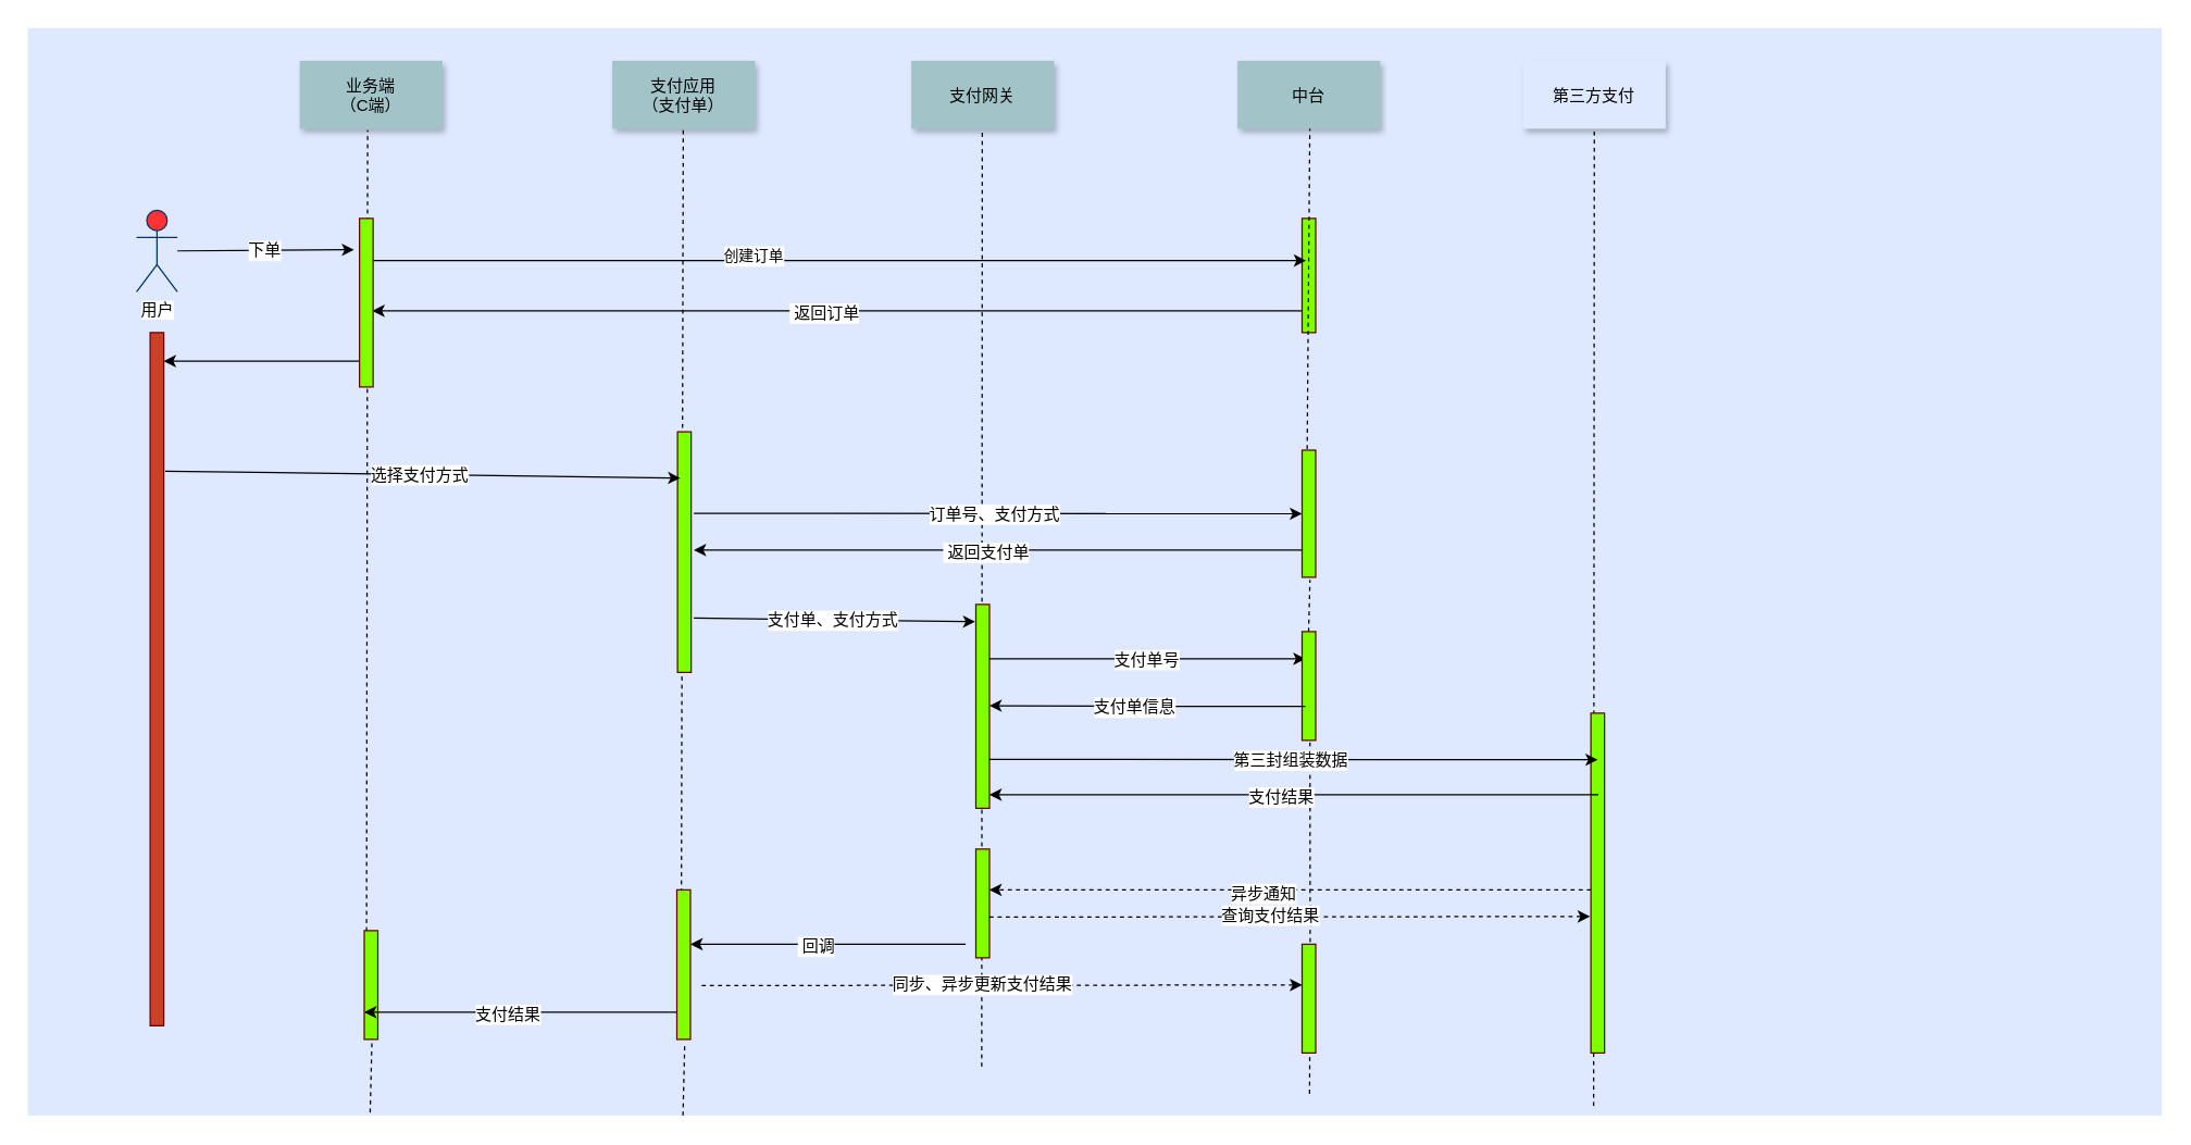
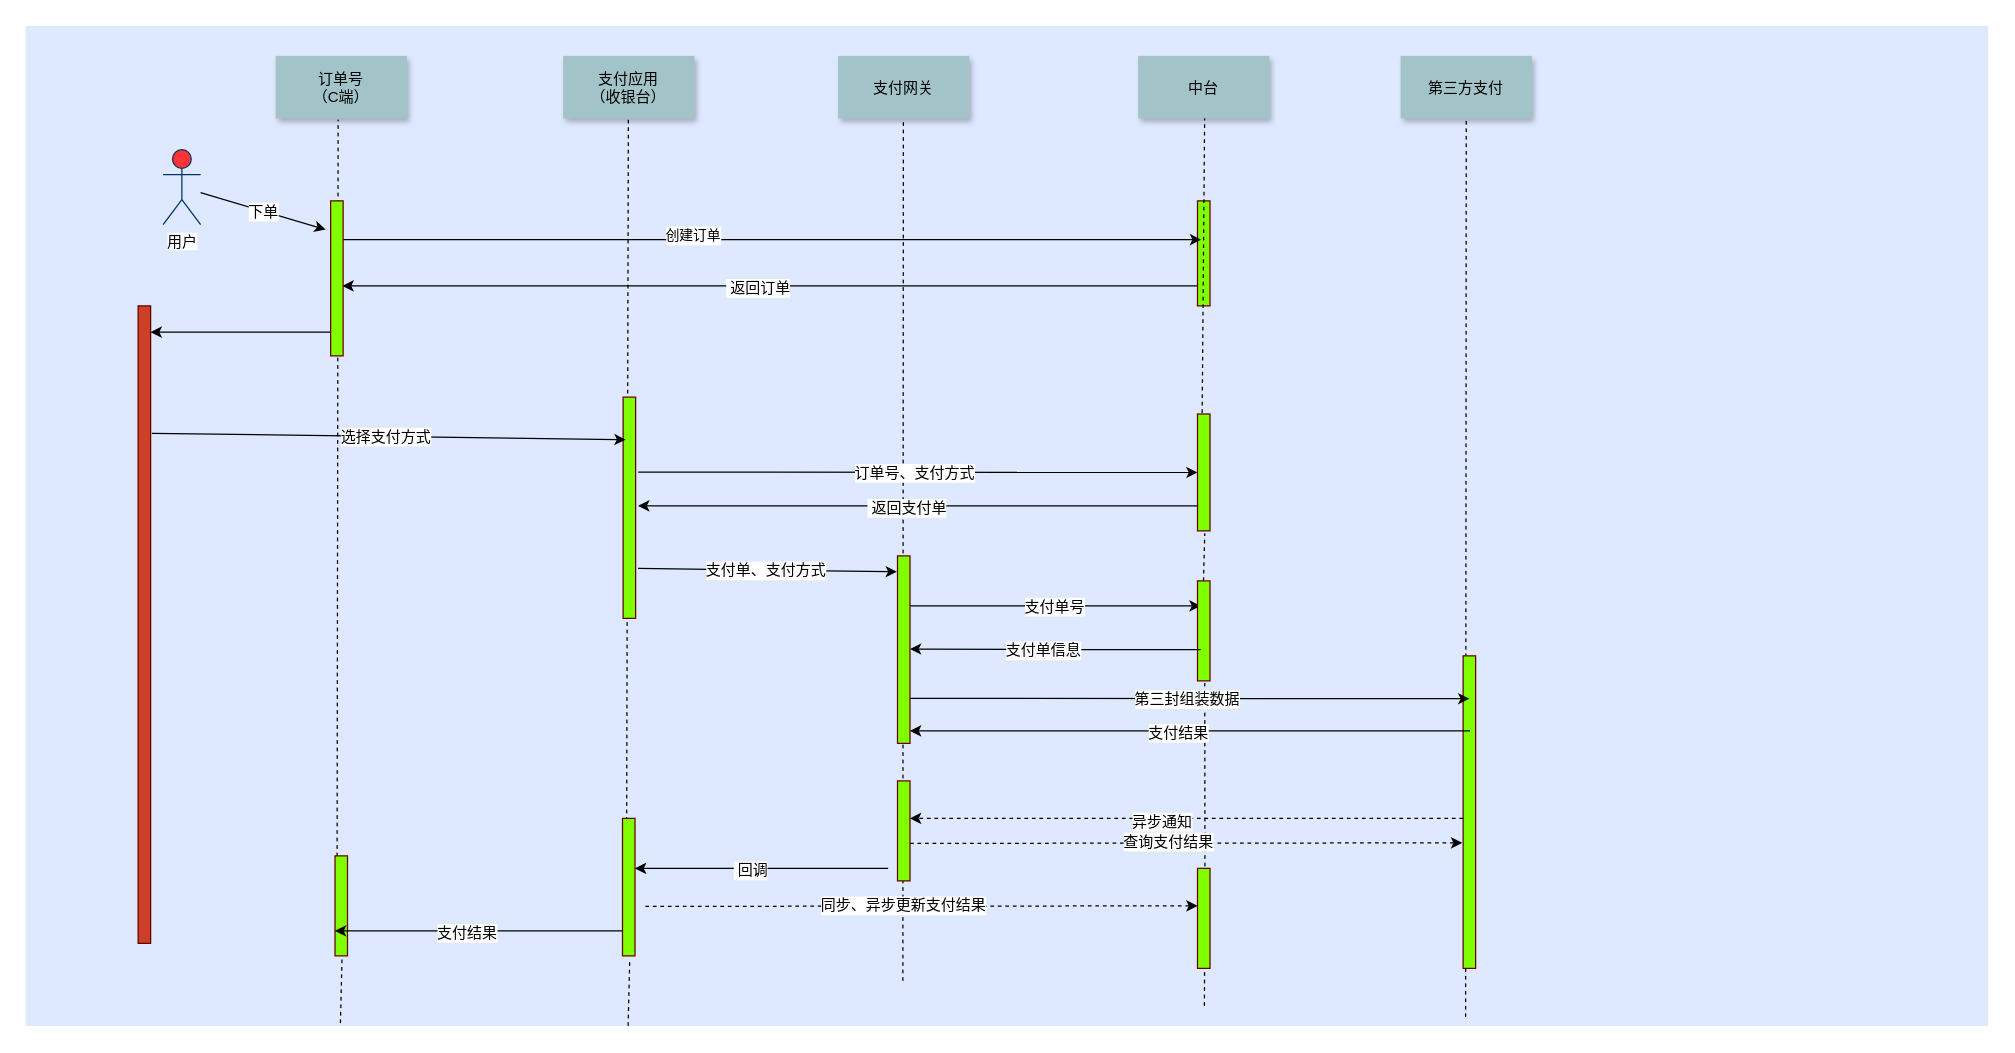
  <mxCell id="0" />
  <mxCell id="1" parent="0" />
  <mxCell id="2" value="" style="fillColor=#DEE8FF;strokeColor=none" parent="1" vertex="1"><mxGeometry x="20" y="20" width="1570" height="800" as="geometry" /></mxCell>
- <mxCell id="3" value="用户" style="shape=umlActor;verticalLabelPosition=bottom;labelBackgroundColor=#ffffff;verticalAlign=top;html=1;outlineConnect=0;strokeColor=#003366;fillColor=#FF3333;" parent="1" vertex="1"><mxGeometry x="100" y="154" width="30" height="60" as="geometry" /></mxCell>
- <mxCell id="4" value="支付应用&#10;（支付单）" style="shadow=1;fillColor=#A2C4C9;strokeColor=none" parent="1" vertex="1"><mxGeometry x="450" y="44" width="105" height="50" as="geometry" /></mxCell>
+ <mxCell id="3" value="用户" style="shape=umlActor;verticalLabelPosition=bottom;labelBackgroundColor=#ffffff;verticalAlign=top;html=1;outlineConnect=0;strokeColor=#003366;fillColor=#FF3333;" parent="1" vertex="1"><mxGeometry x="130" y="119" width="30" height="60" as="geometry" /></mxCell>
+ <mxCell id="4" value="支付应用&#10;（收银台）" style="shadow=1;fillColor=#A2C4C9;strokeColor=none" parent="1" vertex="1"><mxGeometry x="450" y="44" width="105" height="50" as="geometry" /></mxCell>
  <mxCell id="5" value="支付网关" style="shadow=1;fillColor=#A2C4C9;strokeColor=none" parent="1" vertex="1"><mxGeometry x="670" y="44" width="105" height="50" as="geometry" /></mxCell>
  <mxCell id="6" value="中台" style="shadow=1;fillColor=#A2C4C9;strokeColor=none" parent="1" vertex="1"><mxGeometry x="910" y="44" width="105" height="50" as="geometry" /></mxCell>
- <mxCell id="7" value="第三方支付" style="shadow=1;fillColor=#dee8ff;strokeColor=none;" parent="1" vertex="1"><mxGeometry x="1120" y="44" width="105" height="50" as="geometry" /></mxCell>
+ <mxCell id="7" value="第三方支付" style="shadow=1;fillColor=#A2C4C9;strokeColor=none" parent="1" vertex="1"><mxGeometry x="1120" y="44" width="105" height="50" as="geometry" /></mxCell>
  <mxCell id="8" value="" style="fillColor=#CC4125;strokeColor=#660000" parent="1" vertex="1"><mxGeometry x="110" y="244" width="10" height="510" as="geometry" /></mxCell>
- <mxCell id="9" value="业务端&#10;（C端）" style="shadow=1;fillColor=#A2C4C9;strokeColor=none" parent="1" vertex="1"><mxGeometry x="220" y="44" width="105" height="50" as="geometry" /></mxCell>
+ <mxCell id="9" value="订单号&#10;（C端）" style="shadow=1;fillColor=#A2C4C9;strokeColor=none" parent="1" vertex="1"><mxGeometry x="220" y="44" width="105" height="50" as="geometry" /></mxCell>
  <mxCell id="10" value="" style="fillColor=#80FF00;strokeColor=#660000" parent="1" vertex="1"><mxGeometry x="957.5" y="160" width="10" height="84" as="geometry" /></mxCell>
  <mxCell id="11" value="" style="endArrow=classic;html=1;" parent="1" source="3" edge="1"><mxGeometry width="50" height="50" relative="1" as="geometry"><mxPoint x="720" y="154" as="sourcePoint" /><mxPoint x="260" y="183" as="targetPoint" /></mxGeometry></mxCell>
  <mxCell id="12" value="下单" style="text;html=1;align=center;verticalAlign=middle;resizable=0;points=[];labelBackgroundColor=#ffffff;" parent="11" vertex="1" connectable="0"><mxGeometry x="-0.011" relative="1" as="geometry"><mxPoint as="offset" /></mxGeometry></mxCell>
  <mxCell id="13" value="" style="edgeStyle=elbowEdgeStyle;elbow=vertical;verticalLabelPosition=top;verticalAlign=bottom;exitX=0.159;exitY=0.225;exitDx=0;exitDy=0;exitPerimeter=0;entryX=0.599;entryY=0.225;entryDx=0;entryDy=0;entryPerimeter=0;" parent="1" edge="1"><mxGeometry width="100" height="100" as="geometry"><mxPoint x="269.63" y="191" as="sourcePoint" /><mxPoint x="960.43" y="191" as="targetPoint" /><Array as="points" /><mxPoint x="-15" y="-37" as="offset" /></mxGeometry></mxCell>
  <mxCell id="14" value="&lt;span style=&quot;font-size: 11px&quot;&gt;创建订单&lt;/span&gt;" style="text;html=1;align=center;verticalAlign=middle;resizable=0;points=[];labelBackgroundColor=#ffffff;" parent="13" vertex="1" connectable="0"><mxGeometry relative="1" as="geometry"><mxPoint x="-61" y="-4" as="offset" /></mxGeometry></mxCell>
  <mxCell id="15" value="" style="edgeStyle=elbowEdgeStyle;elbow=vertical;dashed=0;verticalLabelPosition=top;verticalAlign=bottom;align=right;entryX=0.95;entryY=0.551;entryDx=0;entryDy=0;entryPerimeter=0;" parent="1" source="10" target="63" edge="1"><mxGeometry x="280" y="229.759" width="100" height="100" as="geometry"><mxPoint x="579.784" y="261" as="sourcePoint" /><mxPoint x="280" y="261" as="targetPoint" /><Array as="points" /></mxGeometry></mxCell>
  <mxCell id="16" value="&amp;nbsp;返回订单" style="text;html=1;align=center;verticalAlign=middle;resizable=0;points=[];labelBackgroundColor=#ffffff;" parent="15" vertex="1" connectable="0"><mxGeometry relative="1" as="geometry"><mxPoint x="-10" y="1" as="offset" /></mxGeometry></mxCell>
  <mxCell id="17" value="" style="endArrow=none;dashed=1;html=1;entryX=0.581;entryY=1.02;entryDx=0;entryDy=0;entryPerimeter=0;exitX=0.307;exitY=1;exitDx=0;exitDy=0;exitPerimeter=0;" parent="1" source="51" edge="1"><mxGeometry width="50" height="50" relative="1" as="geometry"><mxPoint x="502" y="382.4" as="sourcePoint" /><mxPoint x="502.19" y="94" as="targetPoint" /></mxGeometry></mxCell>
  <mxCell id="18" value="" style="endArrow=none;dashed=1;html=1;entryX=0.581;entryY=1.02;entryDx=0;entryDy=0;entryPerimeter=0;exitX=0.307;exitY=0.825;exitDx=0;exitDy=0;exitPerimeter=0;" parent="1" source="31" edge="1"><mxGeometry width="50" height="50" relative="1" as="geometry"><mxPoint x="963" y="664" as="sourcePoint" /><mxPoint x="963.2" y="94" as="targetPoint" /></mxGeometry></mxCell>
  <mxCell id="19" value="" style="endArrow=none;dashed=1;html=1;entryX=0.438;entryY=1.06;entryDx=0;entryDy=0;entryPerimeter=0;exitX=0.159;exitY=0.98;exitDx=0;exitDy=0;exitPerimeter=0;" parent="1" source="58" edge="1"><mxGeometry width="50" height="50" relative="1" as="geometry"><mxPoint x="267.07" y="385" as="sourcePoint" /><mxPoint x="269.99" y="95" as="targetPoint" /></mxGeometry></mxCell>
  <mxCell id="20" value="" style="endArrow=none;dashed=1;html=1;entryX=0.581;entryY=1.02;entryDx=0;entryDy=0;entryPerimeter=0;exitX=0.447;exitY=0.955;exitDx=0;exitDy=0;exitPerimeter=0;" parent="1" source="2" edge="1"><mxGeometry width="50" height="50" relative="1" as="geometry"><mxPoint x="721.99" y="666" as="sourcePoint" /><mxPoint x="722.19" y="96" as="targetPoint" /></mxGeometry></mxCell>
  <mxCell id="21" value="" style="endArrow=none;dashed=1;html=1;entryX=0.5;entryY=1;entryDx=0;entryDy=0;exitX=0.307;exitY=0.825;exitDx=0;exitDy=0;exitPerimeter=0;" parent="1" target="7" edge="1"><mxGeometry width="50" height="50" relative="1" as="geometry"><mxPoint x="1171.99" y="813" as="sourcePoint" /><mxPoint x="1172.19" y="243" as="targetPoint" /></mxGeometry></mxCell>
  <mxCell id="22" value="" style="fillColor=#80FF00;strokeColor=#660000" parent="1" vertex="1"><mxGeometry x="498" y="317" width="10" height="177" as="geometry" /></mxCell>
  <mxCell id="23" value="" style="fillColor=#80FF00;strokeColor=#660000" parent="1" vertex="1"><mxGeometry x="1170" y="524" width="10" height="250" as="geometry" /></mxCell>
  <mxCell id="24" value="" style="fillColor=#80FF00;strokeColor=#660000" parent="1" vertex="1"><mxGeometry x="717.5" y="624" width="10" height="80" as="geometry" /></mxCell>
  <mxCell id="25" value="" style="fillColor=#80FF00;strokeColor=#660000" parent="1" vertex="1"><mxGeometry x="717.5" y="444" width="10" height="150" as="geometry" /></mxCell>
  <mxCell id="26" value="" style="endArrow=classic;html=1;entryX=1;entryY=0.1;entryDx=0;entryDy=0;entryPerimeter=0;" parent="1" edge="1"><mxGeometry width="50" height="50" relative="1" as="geometry"><mxPoint x="270" y="265" as="sourcePoint" /><mxPoint x="120" y="265" as="targetPoint" /></mxGeometry></mxCell>
  <mxCell id="27" value="" style="endArrow=classic;html=1;exitX=1.1;exitY=0.2;exitDx=0;exitDy=0;exitPerimeter=0;" parent="1" source="8" edge="1"><mxGeometry width="50" height="50" relative="1" as="geometry"><mxPoint x="130" y="353" as="sourcePoint" /><mxPoint x="500" y="351" as="targetPoint" /></mxGeometry></mxCell>
  <mxCell id="28" value="选择支付方式" style="text;html=1;align=center;verticalAlign=middle;resizable=0;points=[];labelBackgroundColor=#ffffff;" parent="27" vertex="1" connectable="0"><mxGeometry x="-0.011" relative="1" as="geometry"><mxPoint as="offset" /></mxGeometry></mxCell>
  <mxCell id="29" value="" style="endArrow=classic;html=1;entryX=0;entryY=0.5;entryDx=0;entryDy=0;" parent="1" target="31" edge="1"><mxGeometry width="50" height="50" relative="1" as="geometry"><mxPoint x="510" y="377" as="sourcePoint" /><mxPoint x="510" y="361" as="targetPoint" /></mxGeometry></mxCell>
  <mxCell id="30" value="订单号、支付方式" style="text;html=1;align=center;verticalAlign=middle;resizable=0;points=[];labelBackgroundColor=#ffffff;" parent="29" vertex="1" connectable="0"><mxGeometry x="-0.011" relative="1" as="geometry"><mxPoint as="offset" /></mxGeometry></mxCell>
  <mxCell id="31" value="" style="fillColor=#80FF00;strokeColor=#660000" parent="1" vertex="1"><mxGeometry x="957.5" y="330.5" width="10" height="93.5" as="geometry" /></mxCell>
  <mxCell id="32" value="" style="endArrow=none;dashed=1;html=1;entryX=0.581;entryY=1.02;entryDx=0;entryDy=0;entryPerimeter=0;exitX=0.307;exitY=0.825;exitDx=0;exitDy=0;exitPerimeter=0;" parent="1" source="41" target="31" edge="1"><mxGeometry width="50" height="50" relative="1" as="geometry"><mxPoint x="963" y="664" as="sourcePoint" /><mxPoint x="963.2" y="94" as="targetPoint" /></mxGeometry></mxCell>
  <mxCell id="33" value="" style="edgeStyle=elbowEdgeStyle;elbow=vertical;dashed=0;verticalLabelPosition=top;verticalAlign=bottom;align=right;" parent="1" edge="1"><mxGeometry x="280.5" y="405.759" width="100" height="100" as="geometry"><mxPoint x="958" y="404" as="sourcePoint" /><mxPoint x="510" y="404" as="targetPoint" /><Array as="points" /></mxGeometry></mxCell>
  <mxCell id="34" value="&amp;nbsp;返回支付单" style="text;html=1;align=center;verticalAlign=middle;resizable=0;points=[];labelBackgroundColor=#ffffff;" parent="33" vertex="1" connectable="0"><mxGeometry relative="1" as="geometry"><mxPoint x="-10" y="1" as="offset" /></mxGeometry></mxCell>
  <mxCell id="35" value="" style="endArrow=classic;html=1;exitX=1.1;exitY=0.2;exitDx=0;exitDy=0;exitPerimeter=0;entryX=-0.05;entryY=0.085;entryDx=0;entryDy=0;entryPerimeter=0;" parent="1" target="25" edge="1"><mxGeometry width="50" height="50" relative="1" as="geometry"><mxPoint x="510" y="454" as="sourcePoint" /><mxPoint x="700" y="454" as="targetPoint" /></mxGeometry></mxCell>
  <mxCell id="36" value="支付单、支付方式" style="text;html=1;align=center;verticalAlign=middle;resizable=0;points=[];labelBackgroundColor=#ffffff;" parent="35" vertex="1" connectable="0"><mxGeometry x="-0.011" relative="1" as="geometry"><mxPoint as="offset" /></mxGeometry></mxCell>
  <mxCell id="37" value="" style="edgeStyle=elbowEdgeStyle;elbow=vertical;dashed=0;verticalLabelPosition=top;verticalAlign=bottom;align=right;" parent="1" edge="1"><mxGeometry x="278" y="695.759" width="100" height="100" as="geometry"><mxPoint x="710" y="694" as="sourcePoint" /><mxPoint x="507.5" y="694" as="targetPoint" /><Array as="points" /></mxGeometry></mxCell>
  <mxCell id="38" value="&amp;nbsp;回调" style="text;html=1;align=center;verticalAlign=middle;resizable=0;points=[];labelBackgroundColor=#ffffff;" parent="37" vertex="1" connectable="0"><mxGeometry relative="1" as="geometry"><mxPoint x="-10" y="1" as="offset" /></mxGeometry></mxCell>
  <mxCell id="39" value="" style="endArrow=classic;html=1;" parent="1" edge="1"><mxGeometry width="50" height="50" relative="1" as="geometry"><mxPoint x="727.5" y="484" as="sourcePoint" /><mxPoint x="960" y="484" as="targetPoint" /></mxGeometry></mxCell>
  <mxCell id="40" value="支付单号" style="text;html=1;align=center;verticalAlign=middle;resizable=0;points=[];labelBackgroundColor=#ffffff;" parent="39" vertex="1" connectable="0"><mxGeometry x="-0.011" relative="1" as="geometry"><mxPoint as="offset" /></mxGeometry></mxCell>
  <mxCell id="41" value="" style="fillColor=#80FF00;strokeColor=#660000" parent="1" vertex="1"><mxGeometry x="957.5" y="464" width="10" height="80" as="geometry" /></mxCell>
  <mxCell id="42" value="" style="endArrow=none;dashed=1;html=1;entryX=0.581;entryY=1.02;entryDx=0;entryDy=0;entryPerimeter=0;exitX=0.601;exitY=0.955;exitDx=0;exitDy=0;exitPerimeter=0;" parent="1" source="55" target="41" edge="1"><mxGeometry width="50" height="50" relative="1" as="geometry"><mxPoint x="963" y="664" as="sourcePoint" /><mxPoint x="963.31" y="425.87" as="targetPoint" /></mxGeometry></mxCell>
  <mxCell id="43" value="" style="endArrow=classic;html=1;entryX=0;entryY=0.5;entryDx=0;entryDy=0;" parent="1" edge="1"><mxGeometry width="50" height="50" relative="1" as="geometry"><mxPoint x="727.5" y="558" as="sourcePoint" /><mxPoint x="1175" y="558.25" as="targetPoint" /></mxGeometry></mxCell>
  <mxCell id="44" value="第三封组装数据" style="text;html=1;align=center;verticalAlign=middle;resizable=0;points=[];labelBackgroundColor=#ffffff;" parent="43" vertex="1" connectable="0"><mxGeometry x="-0.011" relative="1" as="geometry"><mxPoint as="offset" /></mxGeometry></mxCell>
  <mxCell id="45" value="" style="edgeStyle=elbowEdgeStyle;elbow=horizontal;dashed=0;verticalLabelPosition=top;verticalAlign=bottom;align=right;" parent="1" edge="1"><mxGeometry x="498" y="585.759" width="100" height="100" as="geometry"><mxPoint x="1175.5" y="584" as="sourcePoint" /><mxPoint x="727.5" y="584" as="targetPoint" /><Array as="points" /></mxGeometry></mxCell>
  <mxCell id="46" value="支付结果" style="text;html=1;align=center;verticalAlign=middle;resizable=0;points=[];labelBackgroundColor=#ffffff;" parent="45" vertex="1" connectable="0"><mxGeometry relative="1" as="geometry"><mxPoint x="-10" y="1" as="offset" /></mxGeometry></mxCell>
  <mxCell id="47" value="" style="edgeStyle=elbowEdgeStyle;elbow=vertical;dashed=1;verticalLabelPosition=bottom;verticalAlign=top" parent="1" edge="1"><mxGeometry x="925" y="667.338" width="100" height="100" as="geometry"><mxPoint x="1170" y="654" as="sourcePoint" /><mxPoint x="727.5" y="653.996" as="targetPoint" /><Array as="points" /></mxGeometry></mxCell>
  <mxCell id="48" value="异步通知" style="text;html=1;align=center;verticalAlign=middle;resizable=0;points=[];labelBackgroundColor=#ffffff;" parent="47" vertex="1" connectable="0"><mxGeometry relative="1" as="geometry"><mxPoint x="-21" y="2" as="offset" /></mxGeometry></mxCell>
  <mxCell id="49" value="" style="edgeStyle=none;verticalLabelPosition=top;verticalAlign=bottom;dashed=1;entryX=0.732;entryY=0.817;entryDx=0;entryDy=0;entryPerimeter=0;" parent="1" target="2" edge="1"><mxGeometry x="780.455" y="592.706" width="100" height="100" as="geometry"><mxPoint x="727.5" y="673.996" as="sourcePoint" /><mxPoint x="837.5" y="673.996" as="targetPoint" /></mxGeometry></mxCell>
  <mxCell id="50" value="查询支付结果" style="text;html=1;align=center;verticalAlign=middle;resizable=0;points=[];labelBackgroundColor=#ffffff;" parent="49" vertex="1" connectable="0"><mxGeometry relative="1" as="geometry"><mxPoint x="-15" y="-1" as="offset" /></mxGeometry></mxCell>
  <mxCell id="51" value="" style="fillColor=#80FF00;strokeColor=#660000" parent="1" vertex="1"><mxGeometry x="497.5" y="654" width="10" height="110" as="geometry" /></mxCell>
  <mxCell id="52" value="" style="endArrow=none;dashed=1;html=1;entryX=0.581;entryY=1.02;entryDx=0;entryDy=0;entryPerimeter=0;exitX=0.307;exitY=1;exitDx=0;exitDy=0;exitPerimeter=0;" parent="1" source="2" target="51" edge="1"><mxGeometry width="50" height="50" relative="1" as="geometry"><mxPoint x="501.99" y="820" as="sourcePoint" /><mxPoint x="502.19" y="94" as="targetPoint" /></mxGeometry></mxCell>
  <mxCell id="53" value="" style="edgeStyle=elbowEdgeStyle;elbow=horizontal;dashed=0;verticalLabelPosition=top;verticalAlign=bottom;align=right;" parent="1" edge="1"><mxGeometry x="498" y="520.259" width="100" height="100" as="geometry"><mxPoint x="960" y="519" as="sourcePoint" /><mxPoint x="727.5" y="518.5" as="targetPoint" /><Array as="points" /></mxGeometry></mxCell>
  <mxCell id="54" value="支付单信息" style="text;html=1;align=center;verticalAlign=middle;resizable=0;points=[];labelBackgroundColor=#ffffff;" parent="53" vertex="1" connectable="0"><mxGeometry relative="1" as="geometry"><mxPoint x="-10" y="1" as="offset" /></mxGeometry></mxCell>
  <mxCell id="55" value="" style="fillColor=#80FF00;strokeColor=#660000" parent="1" vertex="1"><mxGeometry x="957.5" y="694" width="10" height="80" as="geometry" /></mxCell>
  <mxCell id="56" value="" style="edgeStyle=none;verticalLabelPosition=top;verticalAlign=bottom;dashed=1;entryX=0.732;entryY=0.817;entryDx=0;entryDy=0;entryPerimeter=0;" parent="1" edge="1"><mxGeometry x="568.715" y="643.106" width="100" height="100" as="geometry"><mxPoint x="515.76" y="724.396" as="sourcePoint" /><mxPoint x="957.5" y="724" as="targetPoint" /></mxGeometry></mxCell>
  <mxCell id="57" value="同步、异步更新支付结果" style="text;html=1;align=center;verticalAlign=middle;resizable=0;points=[];labelBackgroundColor=#ffffff;" parent="56" vertex="1" connectable="0"><mxGeometry relative="1" as="geometry"><mxPoint x="-15" y="-1" as="offset" /></mxGeometry></mxCell>
  <mxCell id="58" value="" style="fillColor=#80FF00;strokeColor=#660000" parent="1" vertex="1"><mxGeometry x="267.5" y="684" width="10" height="80" as="geometry" /></mxCell>
  <mxCell id="59" value="" style="edgeStyle=elbowEdgeStyle;elbow=vertical;dashed=0;verticalLabelPosition=top;verticalAlign=bottom;align=right;entryX=0;entryY=0.75;entryDx=0;entryDy=0;" parent="1" target="58" edge="1"><mxGeometry x="65.5" y="745.759" width="100" height="100" as="geometry"><mxPoint x="497.5" y="744" as="sourcePoint" /><mxPoint x="295" y="744" as="targetPoint" /><Array as="points" /></mxGeometry></mxCell>
  <mxCell id="60" value="支付结果" style="text;html=1;align=center;verticalAlign=middle;resizable=0;points=[];labelBackgroundColor=#ffffff;" parent="59" vertex="1" connectable="0"><mxGeometry relative="1" as="geometry"><mxPoint x="-10" y="1" as="offset" /></mxGeometry></mxCell>
  <mxCell id="61" value="" style="endArrow=none;dashed=1;html=1;entryX=0.581;entryY=1.02;entryDx=0;entryDy=0;entryPerimeter=0;exitX=0.307;exitY=1;exitDx=0;exitDy=0;exitPerimeter=0;" parent="1" edge="1"><mxGeometry width="50" height="50" relative="1" as="geometry"><mxPoint x="271.84" y="817.8" as="sourcePoint" /><mxPoint x="273.16" y="764" as="targetPoint" /></mxGeometry></mxCell>
  <mxCell id="62" value="" style="endArrow=none;dashed=1;html=1;entryX=0.581;entryY=1.02;entryDx=0;entryDy=0;entryPerimeter=0;" parent="1" edge="1"><mxGeometry width="50" height="50" relative="1" as="geometry"><mxPoint x="963" y="804" as="sourcePoint" /><mxPoint x="963.16" y="776.2" as="targetPoint" /></mxGeometry></mxCell>
  <mxCell id="63" value="" style="fillColor=#80FF00;strokeColor=#660000" parent="1" vertex="1"><mxGeometry x="264" y="160" width="10" height="124" as="geometry" /></mxCell>
